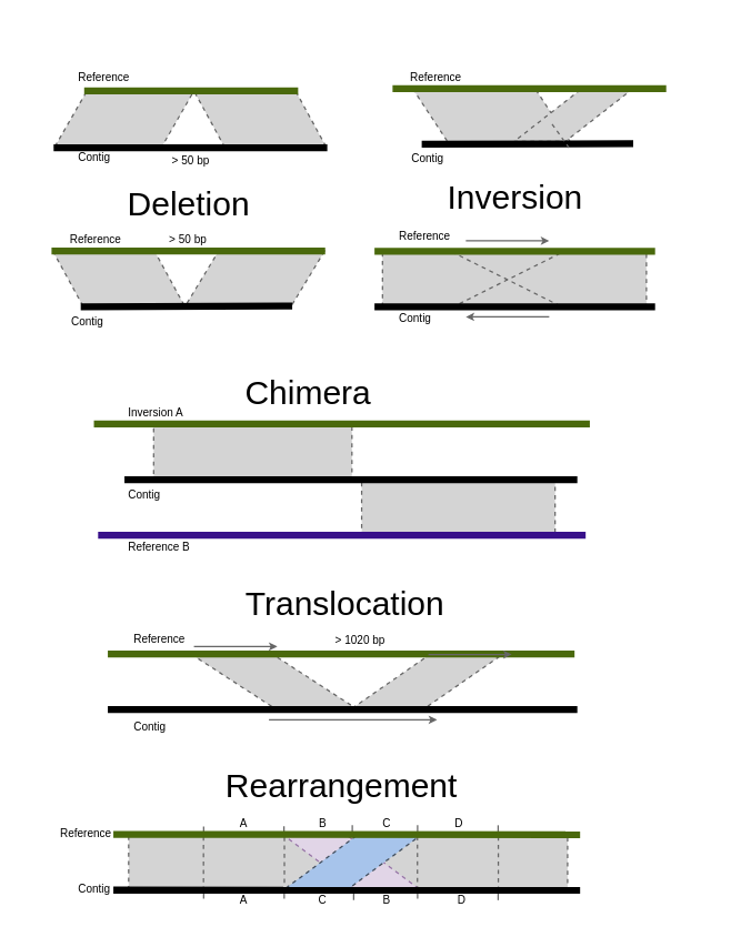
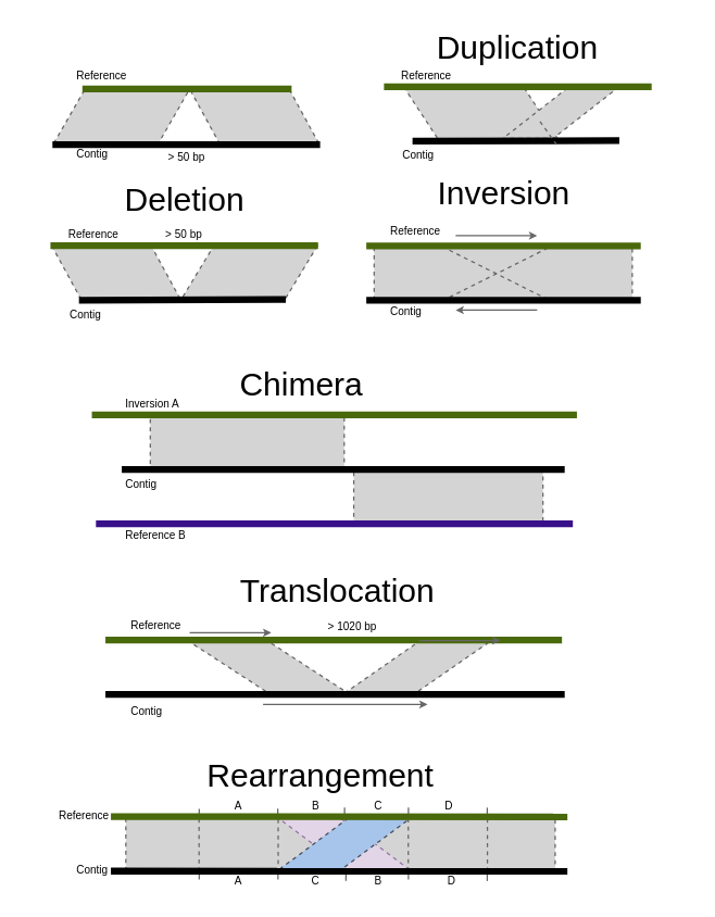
  <mxCell id="0" />
  <mxCell id="1" parent="0" />
  <mxCell id="2" value="" style="group" parent="1" vertex="1" connectable="0"><mxGeometry x="77" y="425" width="338" height="103.23" as="geometry" /></mxCell>
  <mxCell id="3" value="&lt;font style=&quot;font-size: 24px&quot;&gt;Translocation&lt;/font&gt;" style="text;html=1;strokeColor=none;fillColor=none;align=center;verticalAlign=middle;whiteSpace=wrap;rounded=0;" parent="2" vertex="1"><mxGeometry x="91" width="160" height="20.0" as="geometry" /></mxCell>
  <mxCell id="4" value="" style="group" parent="2" vertex="1" connectable="0"><mxGeometry y="25.71" width="338" height="77.52" as="geometry" /></mxCell>
  <mxCell id="5" value="" style="shape=parallelogram;html=1;strokeWidth=1;perimeter=parallelogramPerimeter;whiteSpace=wrap;rounded=0;arcSize=12;size=0.512;direction=west;flipV=1;fontColor=#333333;dashed=1;fillColor=#D4D4D4;strokeColor=#666666;flipH=1;" parent="4" vertex="1"><mxGeometry x="176" y="21.0" width="107" height="38.0" as="geometry" /></mxCell>
  <mxCell id="6" value="" style="shape=parallelogram;html=1;strokeWidth=1;perimeter=parallelogramPerimeter;whiteSpace=wrap;rounded=0;arcSize=12;size=0.513;direction=west;flipV=1;fontColor=#333333;dashed=1;fillColor=#D4D4D4;strokeColor=#666666;" parent="4" vertex="1"><mxGeometry x="60" y="20.0" width="120" height="40.0" as="geometry" /></mxCell>
  <mxCell id="7" value="Reference" style="text;html=1;strokeColor=none;fillColor=none;align=left;verticalAlign=middle;whiteSpace=wrap;rounded=0;dashed=1;fontSize=8;" parent="4" vertex="1"><mxGeometry x="16.75" y="4.52" width="40" height="10.0" as="geometry" /></mxCell>
  <mxCell id="8" value="" style="endArrow=none;html=1;strokeWidth=5;endFill=0;startArrow=none;startFill=0;" parent="4" edge="1"><mxGeometry width="50" height="50" relative="1" as="geometry"><mxPoint x="56.75" y="60.32" as="sourcePoint" /><mxPoint x="56.75" y="60.32" as="targetPoint" /></mxGeometry></mxCell>
  <mxCell id="9" value="Contig" style="text;html=1;strokeColor=none;fillColor=none;align=left;verticalAlign=middle;whiteSpace=wrap;rounded=0;dashed=1;fontSize=8;" parent="4" vertex="1"><mxGeometry x="16.75" y="67.52" width="33.75" height="10.0" as="geometry" /></mxCell>
  <mxCell id="10" value="" style="endArrow=none;html=1;strokeWidth=5;endFill=0;startArrow=none;startFill=0;" parent="4" edge="1"><mxGeometry width="50" height="50" relative="1" as="geometry"><mxPoint y="60.0" as="sourcePoint" /><mxPoint x="338" y="60.02" as="targetPoint" /></mxGeometry></mxCell>
  <mxCell id="11" value="" style="endArrow=none;html=1;strokeWidth=5;endFill=0;startArrow=none;startFill=0;strokeColor=#4A690C;" parent="4" edge="1"><mxGeometry width="50" height="50" relative="1" as="geometry"><mxPoint y="20.0" as="sourcePoint" /><mxPoint x="336" y="20.02" as="targetPoint" /></mxGeometry></mxCell>
  <mxCell id="12" value="" style="endArrow=classic;html=1;endSize=3;strokeColor=#666666;" parent="4" edge="1"><mxGeometry width="50" height="50" relative="1" as="geometry"><mxPoint x="62" y="14.52" as="sourcePoint" /><mxPoint x="122" y="14.52" as="targetPoint" /></mxGeometry></mxCell>
  <mxCell id="13" value="" style="endArrow=classic;html=1;endSize=3;strokeColor=#666666;" parent="4" edge="1"><mxGeometry width="50" height="50" relative="1" as="geometry"><mxPoint x="116" y="67.29" as="sourcePoint" /><mxPoint x="237" y="67.29" as="targetPoint" /></mxGeometry></mxCell>
  <mxCell id="14" value="&amp;gt; 1020 bp" style="text;html=1;strokeColor=none;fillColor=none;align=center;verticalAlign=middle;whiteSpace=wrap;rounded=0;fontSize=8;" parent="4" vertex="1"><mxGeometry x="162" width="40" height="20.0" as="geometry" /></mxCell>
  <mxCell id="15" value="" style="group" parent="1" vertex="1" connectable="0"><mxGeometry x="20" y="137" width="230" height="98.44" as="geometry" /></mxCell>
  <mxCell id="16" value="&lt;font style=&quot;font-size: 24px&quot;&gt;Deletion&lt;/font&gt;" style="text;html=1;strokeColor=none;fillColor=none;align=center;verticalAlign=middle;whiteSpace=wrap;rounded=0;" parent="15" vertex="1"><mxGeometry x="53.75" width="122.5" height="20" as="geometry" /></mxCell>
  <mxCell id="17" value="" style="group;rotation=-180;align=left;" parent="15" vertex="1" connectable="0"><mxGeometry y="30.44" width="230" height="68" as="geometry" /></mxCell>
  <mxCell id="18" value="" style="shape=parallelogram;html=1;strokeWidth=1;perimeter=parallelogramPerimeter;whiteSpace=wrap;rounded=0;arcSize=12;size=0.241;dashed=1;strokeColor=#666666;fontColor=#333333;fillColor=#D4D4D4;rotation=-180;" parent="17" vertex="1"><mxGeometry x="112.5" y="13" width="100.5" height="40" as="geometry" /></mxCell>
  <mxCell id="19" value="" style="shape=parallelogram;html=1;strokeWidth=1;perimeter=parallelogramPerimeter;whiteSpace=wrap;rounded=0;arcSize=12;size=0.23;direction=west;flipV=1;strokeColor=#666666;fontColor=#333333;dashed=1;fillColor=#D4D4D4;rotation=-180;" parent="17" vertex="1"><mxGeometry x="17.5" y="13" width="95" height="40" as="geometry" /></mxCell>
  <mxCell id="20" value="" style="endArrow=none;html=1;strokeWidth=5;endFill=0;startArrow=none;startFill=0;strokeColor=#4A690C;" parent="17" edge="1"><mxGeometry width="50" height="50" relative="1" as="geometry"><mxPoint x="16.5" y="13" as="sourcePoint" /><mxPoint x="213.5" y="13" as="targetPoint" /></mxGeometry></mxCell>
  <mxCell id="21" value="Reference" style="text;html=1;strokeColor=none;fillColor=none;align=left;verticalAlign=middle;whiteSpace=wrap;rounded=0;dashed=1;fontSize=8;" parent="17" vertex="1"><mxGeometry x="27.5" y="-1.776e-15" width="40" height="10" as="geometry" /></mxCell>
  <mxCell id="22" value="" style="endArrow=none;html=1;strokeWidth=5;endFill=0;startArrow=none;startFill=0;" parent="17" edge="1"><mxGeometry width="50" height="50" relative="1" as="geometry"><mxPoint x="37.5" y="53.0" as="sourcePoint" /><mxPoint x="189.75" y="52.56" as="targetPoint" /></mxGeometry></mxCell>
  <mxCell id="23" value="Contig" style="text;html=1;strokeColor=none;fillColor=none;align=left;verticalAlign=middle;whiteSpace=wrap;rounded=0;dashed=1;fontSize=8;" parent="17" vertex="1"><mxGeometry x="28.5" y="58.96" width="33.75" height="10" as="geometry" /></mxCell>
  <mxCell id="24" value="&amp;gt; 50 bp" style="text;html=1;strokeColor=none;fillColor=none;align=center;verticalAlign=middle;whiteSpace=wrap;rounded=0;fontSize=8;" parent="17" vertex="1"><mxGeometry x="95" y="-5" width="40" height="20" as="geometry" /></mxCell>
  <mxCell id="25" value="" style="group" parent="1" vertex="1" connectable="0"><mxGeometry x="265.5" y="20" width="238" height="126" as="geometry" /></mxCell>
+ <mxCell id="26" value="&lt;font style=&quot;font-size: 24px&quot;&gt;Duplication&lt;/font&gt;" style="text;html=1;strokeColor=none;fillColor=none;align=center;verticalAlign=middle;whiteSpace=wrap;rounded=0;" parent="25" vertex="1"><mxGeometry x="53.75" y="5" width="122.5" height="20" as="geometry" /></mxCell>
  <mxCell id="27" value="" style="group;rotation=-180;align=left;" parent="25" vertex="1" connectable="0"><mxGeometry y="30.44" width="238" height="95.56" as="geometry" /></mxCell>
  <mxCell id="28" value="" style="shape=parallelogram;html=1;strokeWidth=1;perimeter=parallelogramPerimeter;whiteSpace=wrap;rounded=0;arcSize=12;size=0.23;direction=west;flipV=1;strokeColor=#666666;fontColor=#333333;dashed=1;fillColor=#D4D4D4;rotation=-180;" parent="27" vertex="1"><mxGeometry x="31" y="13" width="114.5" height="40" as="geometry" /></mxCell>
  <mxCell id="29" value="Reference" style="text;html=1;strokeColor=none;fillColor=none;align=left;verticalAlign=middle;whiteSpace=wrap;rounded=0;dashed=1;fontSize=8;" parent="27" vertex="1"><mxGeometry x="27.5" y="-1.776e-15" width="40" height="10" as="geometry" /></mxCell>
  <mxCell id="30" value="Contig" style="text;html=1;strokeColor=none;fillColor=none;align=left;verticalAlign=middle;whiteSpace=wrap;rounded=0;dashed=1;fontSize=8;" parent="27" vertex="1"><mxGeometry x="28.5" y="58.96" width="33.75" height="10" as="geometry" /></mxCell>
  <mxCell id="31" value="" style="shape=parallelogram;html=1;strokeWidth=1;perimeter=parallelogramPerimeter;whiteSpace=wrap;rounded=0;arcSize=12;size=0.569;dashed=1;strokeColor=#666666;fontColor=#333333;fillColor=#D4D4D4;rotation=-180;" parent="27" vertex="1"><mxGeometry x="104" y="13" width="85.5" height="38" as="geometry" /></mxCell>
  <mxCell id="32" value="" style="endArrow=none;html=1;strokeWidth=5;endFill=0;startArrow=none;startFill=0;strokeColor=#4A690C;" parent="27" edge="1"><mxGeometry width="50" height="50" relative="1" as="geometry"><mxPoint x="16.5" y="13" as="sourcePoint" /><mxPoint x="213.5" y="13" as="targetPoint" /></mxGeometry></mxCell>
  <mxCell id="33" value="" style="endArrow=none;html=1;strokeWidth=5;endFill=0;startArrow=none;startFill=0;" parent="27" edge="1"><mxGeometry width="50" height="50" relative="1" as="geometry"><mxPoint x="37.5" y="53.0" as="sourcePoint" /><mxPoint x="189.75" y="52.56" as="targetPoint" /></mxGeometry></mxCell>
  <mxCell id="34" value="" style="group" parent="1" vertex="1" connectable="0"><mxGeometry x="38" y="27" width="197" height="98" as="geometry" /></mxCell>
  <mxCell id="35" value="" style="shape=parallelogram;html=1;strokeWidth=1;perimeter=parallelogramPerimeter;whiteSpace=wrap;rounded=0;arcSize=12;size=0.23;dashed=1;strokeColor=#666666;fontColor=#333333;fillColor=#D4D4D4;" parent="34" vertex="1"><mxGeometry x="1" y="38.0" width="100" height="40" as="geometry" /></mxCell>
  <mxCell id="36" value="" style="shape=parallelogram;html=1;strokeWidth=1;perimeter=parallelogramPerimeter;whiteSpace=wrap;rounded=0;arcSize=12;size=0.23;direction=west;flipV=1;fontColor=#333333;dashed=1;fillColor=#D4D4D4;strokeColor=#666666;" parent="34" vertex="1"><mxGeometry x="101" y="38.0" width="95" height="40" as="geometry" /></mxCell>
  <mxCell id="37" value="" style="endArrow=none;html=1;strokeWidth=5;endFill=0;startArrow=none;startFill=0;targetPerimeterSpacing=1;rounded=1;strokeColor=#4a690c;" parent="34" edge="1"><mxGeometry width="50" height="50" relative="1" as="geometry"><mxPoint x="22" y="38.0" as="sourcePoint" /><mxPoint x="176" y="38.0" as="targetPoint" /></mxGeometry></mxCell>
  <mxCell id="38" value="" style="endArrow=none;html=1;strokeWidth=5;endFill=0;startArrow=none;startFill=0;" parent="34" edge="1"><mxGeometry width="50" height="50" relative="1" as="geometry"><mxPoint y="79" as="sourcePoint" /><mxPoint x="197" y="79" as="targetPoint" /></mxGeometry></mxCell>
  <mxCell id="39" value="Reference" style="text;html=1;strokeColor=none;fillColor=none;align=left;verticalAlign=middle;whiteSpace=wrap;rounded=0;dashed=1;fontSize=8;" parent="34" vertex="1"><mxGeometry x="16" y="23.0" width="47.5" height="10" as="geometry" /></mxCell>
  <mxCell id="40" value="Contig" style="text;html=1;strokeColor=none;fillColor=none;align=left;verticalAlign=middle;whiteSpace=wrap;rounded=0;dashed=1;fontSize=8;" parent="34" vertex="1"><mxGeometry x="16" y="81" width="30" height="10" as="geometry" /></mxCell>
  <mxCell id="41" value="&amp;gt; 50 bp" style="text;html=1;strokeColor=none;fillColor=none;align=center;verticalAlign=middle;whiteSpace=wrap;rounded=0;fontSize=8;" parent="34" vertex="1"><mxGeometry x="78.5" y="78" width="40" height="20" as="geometry" /></mxCell>
  <mxCell id="42" value="" style="group" parent="1" vertex="1" connectable="0"><mxGeometry x="269" y="136" width="202" height="98" as="geometry" /></mxCell>
  <mxCell id="43" value="&lt;font style=&quot;font-size: 24px&quot;&gt;Inversion&lt;/font&gt;" style="text;html=1;strokeColor=none;fillColor=none;align=center;verticalAlign=middle;whiteSpace=wrap;rounded=0;" parent="42" vertex="1"><mxGeometry x="39.5" y="-4" width="122.5" height="20" as="geometry" /></mxCell>
  <mxCell id="44" value="" style="rounded=0;whiteSpace=wrap;html=1;dashed=1;fontSize=8;strokeWidth=1;fillColor=#D4D4D4;align=left;strokeColor=#666666;" parent="42" vertex="1"><mxGeometry x="5.75" y="44.48" width="190" height="40" as="geometry" /></mxCell>
  <mxCell id="45" value="Reference" style="text;html=1;strokeColor=none;fillColor=none;align=left;verticalAlign=middle;whiteSpace=wrap;rounded=0;dashed=1;fontSize=8;" parent="42" vertex="1"><mxGeometry x="15.75" y="29" width="40" height="10" as="geometry" /></mxCell>
  <mxCell id="46" value="" style="endArrow=none;html=1;strokeWidth=5;endFill=0;startArrow=none;startFill=0;" parent="42" edge="1"><mxGeometry width="50" height="50" relative="1" as="geometry"><mxPoint x="55.75" y="84.8" as="sourcePoint" /><mxPoint x="55.75" y="84.8" as="targetPoint" /></mxGeometry></mxCell>
  <mxCell id="47" value="Contig" style="text;html=1;strokeColor=none;fillColor=none;align=left;verticalAlign=middle;whiteSpace=wrap;rounded=0;dashed=1;fontSize=8;" parent="42" vertex="1"><mxGeometry x="15.75" y="88" width="33.75" height="10" as="geometry" /></mxCell>
  <mxCell id="48" value="" style="endArrow=none;dashed=1;html=1;endSize=3;strokeColor=#666666;" parent="42" edge="1"><mxGeometry width="50" height="50" relative="1" as="geometry"><mxPoint x="55.75" y="85" as="sourcePoint" /><mxPoint x="135.75" y="45" as="targetPoint" /></mxGeometry></mxCell>
  <mxCell id="49" value="" style="endArrow=none;dashed=1;html=1;endSize=3;strokeColor=#666666;" parent="42" edge="1"><mxGeometry width="50" height="50" relative="1" as="geometry"><mxPoint x="55.75" y="45" as="sourcePoint" /><mxPoint x="135.75" y="85" as="targetPoint" /></mxGeometry></mxCell>
  <mxCell id="50" value="" style="endArrow=none;html=1;strokeWidth=5;endFill=0;startArrow=none;startFill=0;" parent="42" edge="1"><mxGeometry width="50" height="50" relative="1" as="geometry"><mxPoint y="84.48" as="sourcePoint" /><mxPoint x="202" y="84.48" as="targetPoint" /></mxGeometry></mxCell>
  <mxCell id="51" value="" style="endArrow=none;html=1;strokeWidth=5;endFill=0;startArrow=none;startFill=0;strokeColor=#4A690C;" parent="42" edge="1"><mxGeometry width="50" height="50" relative="1" as="geometry"><mxPoint y="44.48" as="sourcePoint" /><mxPoint x="202" y="44.48" as="targetPoint" /></mxGeometry></mxCell>
  <mxCell id="52" value="" style="endArrow=classic;html=1;endSize=3;strokeColor=#666666;" parent="42" edge="1"><mxGeometry width="50" height="50" relative="1" as="geometry"><mxPoint x="65.75" y="37" as="sourcePoint" /><mxPoint x="125.75" y="37" as="targetPoint" /></mxGeometry></mxCell>
  <mxCell id="53" value="" style="endArrow=classic;html=1;endSize=3;strokeColor=#666666;" parent="42" edge="1"><mxGeometry width="50" height="50" relative="1" as="geometry"><mxPoint x="125.75" y="91.81" as="sourcePoint" /><mxPoint x="65.75" y="91.81" as="targetPoint" /></mxGeometry></mxCell>
  <mxCell id="54" value="" style="group" parent="1" vertex="1" connectable="0"><mxGeometry x="41" y="555" width="376" height="98" as="geometry" /></mxCell>
  <mxCell id="55" value="" style="rounded=0;whiteSpace=wrap;html=1;dashed=1;fontSize=8;strokeWidth=1;fillColor=#D4D4D4;align=left;strokeColor=#666666;" parent="54" vertex="1"><mxGeometry x="51" y="45.71" width="316" height="40" as="geometry" /></mxCell>
- <mxCell id="56" value="&lt;font style=&quot;font-size: 24px&quot;&gt;Rearrangement&lt;/font&gt;" style="text;html=1;strokeColor=none;fillColor=none;align=center;verticalAlign=middle;whiteSpace=wrap;rounded=0;" parent="54" vertex="1"><mxGeometry x="114" width="181" height="21" as="geometry" /></mxCell>
+ <mxCell id="56" value="&lt;font style=&quot;font-size: 24px&quot;&gt;Rearrangement&lt;/font&gt;" style="text;html=1;strokeColor=none;fillColor=none;align=center;verticalAlign=middle;whiteSpace=wrap;rounded=0;" parent="54" vertex="1"><mxGeometry x="104" y="5" width="181" height="21" as="geometry" /></mxCell>
  <mxCell id="57" value="Reference" style="text;html=1;strokeColor=none;fillColor=none;align=left;verticalAlign=middle;whiteSpace=wrap;rounded=0;dashed=1;fontSize=8;" parent="54" vertex="1"><mxGeometry y="40" width="40" height="10" as="geometry" /></mxCell>
  <mxCell id="58" value="" style="endArrow=none;html=1;strokeWidth=5;endFill=0;startArrow=none;startFill=0;" parent="54" edge="1"><mxGeometry width="50" height="50" relative="1" as="geometry"><mxPoint x="96.75" y="86.03" as="sourcePoint" /><mxPoint x="96.75" y="86.03" as="targetPoint" /></mxGeometry></mxCell>
  <mxCell id="59" value="Contig" style="text;html=1;strokeColor=none;fillColor=none;align=left;verticalAlign=middle;whiteSpace=wrap;rounded=0;dashed=1;fontSize=8;" parent="54" vertex="1"><mxGeometry x="13" y="80" width="33.75" height="10" as="geometry" /></mxCell>
  <mxCell id="60" value="" style="endArrow=none;html=1;endSize=3;strokeColor=#666666;" parent="54" edge="1"><mxGeometry width="50" height="50" relative="1" as="geometry"><mxPoint x="105" y="46" as="sourcePoint" /><mxPoint x="105" y="40" as="targetPoint" /></mxGeometry></mxCell>
  <mxCell id="61" value="" style="endArrow=none;html=1;endSize=3;strokeColor=#666666;" parent="54" edge="1"><mxGeometry width="50" height="50" relative="1" as="geometry"><mxPoint x="162.83" y="45.71" as="sourcePoint" /><mxPoint x="162.83" y="39.71" as="targetPoint" /></mxGeometry></mxCell>
  <mxCell id="62" value="" style="endArrow=none;html=1;endSize=3;strokeColor=#666666;" parent="54" edge="1"><mxGeometry width="50" height="50" relative="1" as="geometry"><mxPoint x="212" y="45" as="sourcePoint" /><mxPoint x="212" y="39" as="targetPoint" /></mxGeometry></mxCell>
  <mxCell id="63" value="" style="endArrow=none;html=1;endSize=3;strokeColor=#666666;" parent="54" edge="1"><mxGeometry width="50" height="50" relative="1" as="geometry"><mxPoint x="259" y="45" as="sourcePoint" /><mxPoint x="259" y="39" as="targetPoint" /></mxGeometry></mxCell>
  <mxCell id="64" value="A" style="text;html=1;strokeColor=none;fillColor=none;align=center;verticalAlign=middle;whiteSpace=wrap;rounded=0;dashed=1;fontSize=8;" parent="54" vertex="1"><mxGeometry x="126" y="33" width="16" height="10" as="geometry" /></mxCell>
  <mxCell id="65" value="B" style="text;html=1;strokeColor=none;fillColor=none;align=center;verticalAlign=middle;whiteSpace=wrap;rounded=0;dashed=1;fontSize=8;" parent="54" vertex="1"><mxGeometry x="182.5" y="33" width="16" height="10" as="geometry" /></mxCell>
  <mxCell id="66" value="C" style="text;html=1;strokeColor=none;fillColor=none;align=center;verticalAlign=middle;whiteSpace=wrap;rounded=0;dashed=1;fontSize=8;" parent="54" vertex="1"><mxGeometry x="229" y="33" width="16" height="10" as="geometry" /></mxCell>
  <mxCell id="67" value="" style="endArrow=none;html=1;endSize=3;strokeColor=#666666;" parent="54" edge="1"><mxGeometry width="50" height="50" relative="1" as="geometry"><mxPoint x="105" y="92" as="sourcePoint" /><mxPoint x="105" y="86" as="targetPoint" /></mxGeometry></mxCell>
  <mxCell id="68" value="" style="endArrow=none;html=1;endSize=3;strokeColor=#666666;" parent="54" edge="1"><mxGeometry width="50" height="50" relative="1" as="geometry"><mxPoint x="163" y="92" as="sourcePoint" /><mxPoint x="163" y="86" as="targetPoint" /></mxGeometry></mxCell>
  <mxCell id="69" value="" style="endArrow=none;html=1;endSize=3;strokeColor=#666666;" parent="54" edge="1"><mxGeometry width="50" height="50" relative="1" as="geometry"><mxPoint x="213" y="93" as="sourcePoint" /><mxPoint x="213" y="87" as="targetPoint" /></mxGeometry></mxCell>
  <mxCell id="70" value="" style="endArrow=none;html=1;endSize=3;strokeColor=#666666;" parent="54" edge="1"><mxGeometry width="50" height="50" relative="1" as="geometry"><mxPoint x="259" y="92" as="sourcePoint" /><mxPoint x="259" y="86" as="targetPoint" /></mxGeometry></mxCell>
  <mxCell id="71" value="A" style="text;html=1;strokeColor=none;fillColor=none;align=center;verticalAlign=middle;whiteSpace=wrap;rounded=0;dashed=1;fontSize=8;" parent="54" vertex="1"><mxGeometry x="126" y="88" width="16" height="10" as="geometry" /></mxCell>
  <mxCell id="72" value="B" style="text;html=1;strokeColor=none;fillColor=none;align=center;verticalAlign=middle;whiteSpace=wrap;rounded=0;dashed=1;fontSize=8;" parent="54" vertex="1"><mxGeometry x="229" y="88" width="16" height="10" as="geometry" /></mxCell>
  <mxCell id="73" value="" style="shape=parallelogram;html=1;strokeWidth=1;perimeter=parallelogramPerimeter;whiteSpace=wrap;rounded=0;arcSize=12;size=0.541;direction=west;flipV=1;strokeColor=#9673a6;dashed=1;rotation=-180;shadow=0;fillColor=#e1d5e7;" parent="54" vertex="1"><mxGeometry x="161.38" y="45.42" width="99.5" height="40" as="geometry" /></mxCell>
  <mxCell id="74" value="" style="shape=parallelogram;html=1;strokeWidth=1;perimeter=parallelogramPerimeter;whiteSpace=wrap;rounded=0;arcSize=12;size=0.541;direction=west;flipV=1;dashed=1;rotation=-180;shadow=0;flipH=1;fillColor=#A7C4EB;strokeColor=#414D5C;" parent="54" vertex="1"><mxGeometry x="163.13" y="45.13" width="99.5" height="40" as="geometry" /></mxCell>
  <mxCell id="75" value="" style="rounded=0;whiteSpace=wrap;html=1;dashed=1;fontSize=8;strokeWidth=1;align=left;strokeColor=#666666;fontColor=#333333;fillColor=#D4D4D4;" parent="54" vertex="1"><mxGeometry x="258.88" y="45.42" width="58.25" height="40" as="geometry" /></mxCell>
  <mxCell id="76" value="" style="rounded=0;whiteSpace=wrap;html=1;dashed=1;fontSize=8;strokeWidth=1;align=left;strokeColor=#666666;fontColor=#333333;fillColor=#D4D4D4;" parent="54" vertex="1"><mxGeometry x="104.88" y="45.71" width="58.25" height="40" as="geometry" /></mxCell>
  <mxCell id="77" value="" style="endArrow=none;html=1;endSize=3;strokeColor=#666666;" parent="54" edge="1"><mxGeometry width="50" height="50" relative="1" as="geometry"><mxPoint x="317" y="45" as="sourcePoint" /><mxPoint x="317" y="39" as="targetPoint" /></mxGeometry></mxCell>
  <mxCell id="78" value="D" style="text;html=1;strokeColor=none;fillColor=none;align=center;verticalAlign=middle;whiteSpace=wrap;rounded=0;dashed=1;fontSize=8;" parent="54" vertex="1"><mxGeometry x="280.63" y="33" width="16" height="10" as="geometry" /></mxCell>
  <mxCell id="79" value="C" style="text;html=1;strokeColor=none;fillColor=none;align=center;verticalAlign=middle;whiteSpace=wrap;rounded=0;dashed=1;fontSize=8;" parent="54" vertex="1"><mxGeometry x="182.5" y="88" width="16" height="10" as="geometry" /></mxCell>
  <mxCell id="80" value="D" style="text;html=1;strokeColor=none;fillColor=none;align=center;verticalAlign=middle;whiteSpace=wrap;rounded=0;dashed=1;fontSize=8;" parent="54" vertex="1"><mxGeometry x="282.5" y="88" width="16" height="10" as="geometry" /></mxCell>
  <mxCell id="81" value="" style="endArrow=none;html=1;endSize=3;strokeColor=#666666;" parent="54" edge="1"><mxGeometry width="50" height="50" relative="1" as="geometry"><mxPoint x="317" y="93" as="sourcePoint" /><mxPoint x="317" y="87" as="targetPoint" /></mxGeometry></mxCell>
  <mxCell id="82" value="" style="endArrow=none;html=1;strokeWidth=5;endFill=0;startArrow=none;startFill=0;" parent="54" edge="1"><mxGeometry width="50" height="50" relative="1" as="geometry"><mxPoint x="40" y="85.71" as="sourcePoint" /><mxPoint x="376" y="85.73" as="targetPoint" /></mxGeometry></mxCell>
  <mxCell id="83" value="" style="endArrow=none;html=1;strokeWidth=5;endFill=0;startArrow=none;startFill=0;strokeColor=#4A690C;" parent="54" edge="1"><mxGeometry width="50" height="50" relative="1" as="geometry"><mxPoint x="40" y="45.71" as="sourcePoint" /><mxPoint x="376" y="45.73" as="targetPoint" /></mxGeometry></mxCell>
  <mxCell id="84" value="" style="endArrow=none;dashed=1;html=1;endSize=3;strokeColor=#666666;exitX=1;exitY=0.5;exitDx=0;exitDy=0;" parent="1" edge="1"><mxGeometry width="50" height="50" relative="1" as="geometry"><mxPoint x="396.832" y="88.94" as="sourcePoint" /><mxPoint x="410.5" y="108" as="targetPoint" /></mxGeometry></mxCell>
  <mxCell id="85" value="" style="endArrow=classic;html=1;endSize=3;strokeColor=#666666;" parent="1" edge="1"><mxGeometry width="50" height="50" relative="1" as="geometry"><mxPoint x="307.75" y="471" as="sourcePoint" /><mxPoint x="367.75" y="471" as="targetPoint" /></mxGeometry></mxCell>
  <mxCell id="86" value="" style="group" vertex="1" connectable="0" parent="1"><mxGeometry x="67" y="268" width="357" height="131" as="geometry" /></mxCell>
  <mxCell id="87" value="" style="rounded=0;whiteSpace=wrap;html=1;dashed=1;fontSize=8;strokeWidth=1;fillColor=#D4D4D4;align=left;strokeColor=#666666;" parent="86" vertex="1"><mxGeometry x="192.75" y="77.48" width="139.25" height="40" as="geometry" /></mxCell>
  <mxCell id="88" value="" style="rounded=0;whiteSpace=wrap;html=1;dashed=1;fontSize=8;strokeWidth=1;fillColor=#D4D4D4;align=left;strokeColor=#666666;" parent="86" vertex="1"><mxGeometry x="43" y="37.48" width="142.75" height="40" as="geometry" /></mxCell>
  <mxCell id="89" value="&lt;font style=&quot;font-size: 24px&quot;&gt;Chimera&lt;/font&gt;" style="text;html=1;strokeColor=none;fillColor=none;align=center;verticalAlign=middle;whiteSpace=wrap;rounded=0;" parent="86" vertex="1"><mxGeometry x="93" y="5" width="122.5" height="20" as="geometry" /></mxCell>
  <mxCell id="90" value="" style="endArrow=none;html=1;strokeWidth=5;endFill=0;startArrow=none;startFill=0;" parent="86" edge="1"><mxGeometry width="50" height="50" relative="1" as="geometry"><mxPoint x="22" y="77" as="sourcePoint" /><mxPoint x="348" y="77" as="targetPoint" /></mxGeometry></mxCell>
  <mxCell id="91" value="" style="endArrow=none;html=1;strokeWidth=5;endFill=0;startArrow=none;startFill=0;targetPerimeterSpacing=1;rounded=1;strokeColor=#4A690C;" parent="86" edge="1"><mxGeometry width="50" height="50" relative="1" as="geometry"><mxPoint y="37" as="sourcePoint" /><mxPoint x="357" y="37" as="targetPoint" /></mxGeometry></mxCell>
  <mxCell id="92" value="" style="endArrow=none;html=1;strokeWidth=5;endFill=0;startArrow=none;startFill=0;targetPerimeterSpacing=1;rounded=1;strokeColor=#38108A;" parent="86" edge="1"><mxGeometry width="50" height="50" relative="1" as="geometry"><mxPoint x="3" y="117" as="sourcePoint" /><mxPoint x="354" y="117" as="targetPoint" /></mxGeometry></mxCell>
  <mxCell id="93" value="Contig" style="text;html=1;strokeColor=none;fillColor=none;align=left;verticalAlign=middle;whiteSpace=wrap;rounded=0;dashed=1;fontSize=8;" parent="86" vertex="1"><mxGeometry x="23" y="83" width="33.75" height="10" as="geometry" /></mxCell>
  <mxCell id="94" value="Inversion A" style="text;html=1;strokeColor=none;fillColor=none;align=left;verticalAlign=middle;whiteSpace=wrap;rounded=0;dashed=1;fontSize=8;" parent="86" vertex="1"><mxGeometry x="23" y="24" width="57.5" height="10" as="geometry" /></mxCell>
  <mxCell id="95" value="Reference B" style="text;html=1;strokeColor=none;fillColor=none;align=left;verticalAlign=middle;whiteSpace=wrap;rounded=0;dashed=1;fontSize=8;" parent="86" vertex="1"><mxGeometry x="23" y="121" width="57.5" height="10" as="geometry" /></mxCell>
